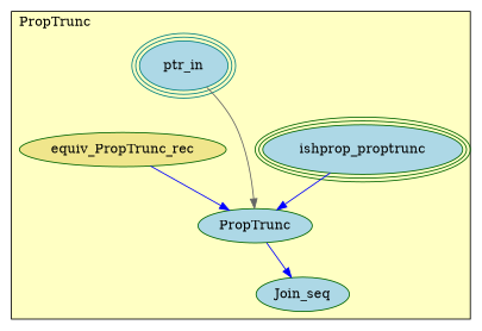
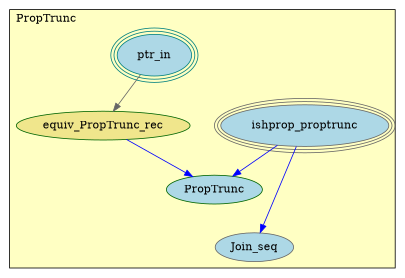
  digraph {
    node [color=gray40 fillcolor=lightblue style=filled]
    edge [color=blue]
-   n1 [color=darkgreen label=ishprop_proptrunc peripheries=3]
+   n1 [label=ishprop_proptrunc peripheries=3]
    n2 [color=darkgreen fillcolor=khaki label=equiv_PropTrunc_rec]
    n3 [color=teal label=ptr_in peripheries=3]
    n4 [color=darkgreen label=PropTrunc]
-   n5 [color=darkgreen label=Join_seq]
+   n5 [label=Join_seq]
    subgraph cluster_1 {
      fillcolor="#FFFFC3"
      label=PropTrunc
      labeljust=l
      style=filled
      n1
      n2
      n3
      n4
      n5
    }
    n1 -> n4
    n2 -> n4
-   n3 -> n4 [color=gray40]
-   n4 -> n5
+   n3 -> n2 [color=gray40]
+   n1 -> n5
  }
